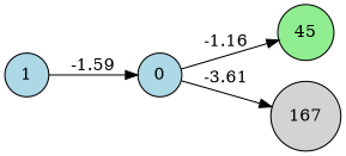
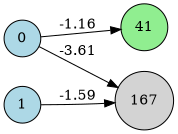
  digraph {
    rankdir=LR
    node [fillcolor=lightblue shape=circle style=filled]
    n1 [label=0]
-   n2 [fillcolor=lightgreen label=45]
+   n2 [fillcolor=lightgreen label=41]
    n3 [fillcolor=lightgray label=167]
    n4 [label=1]
    n1 -> n2 [label=-1.16]
    n1 -> n3 [label=-3.61]
-   n4 -> n1 [label=-1.59]
+   n4 -> n3 [label=-1.59]
  }
